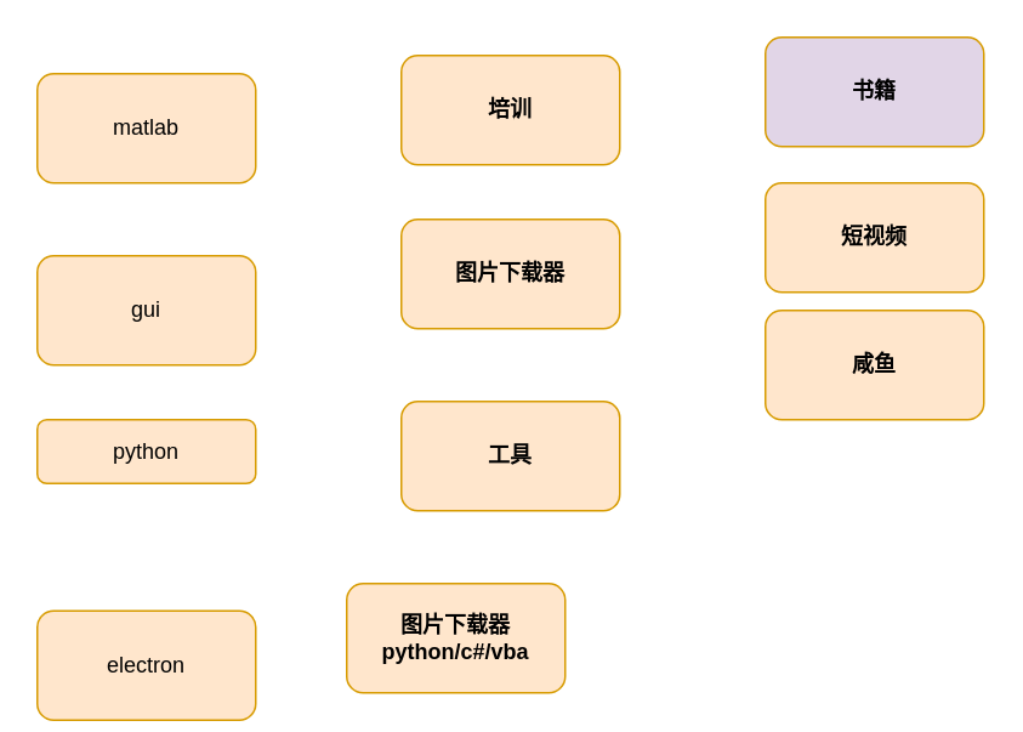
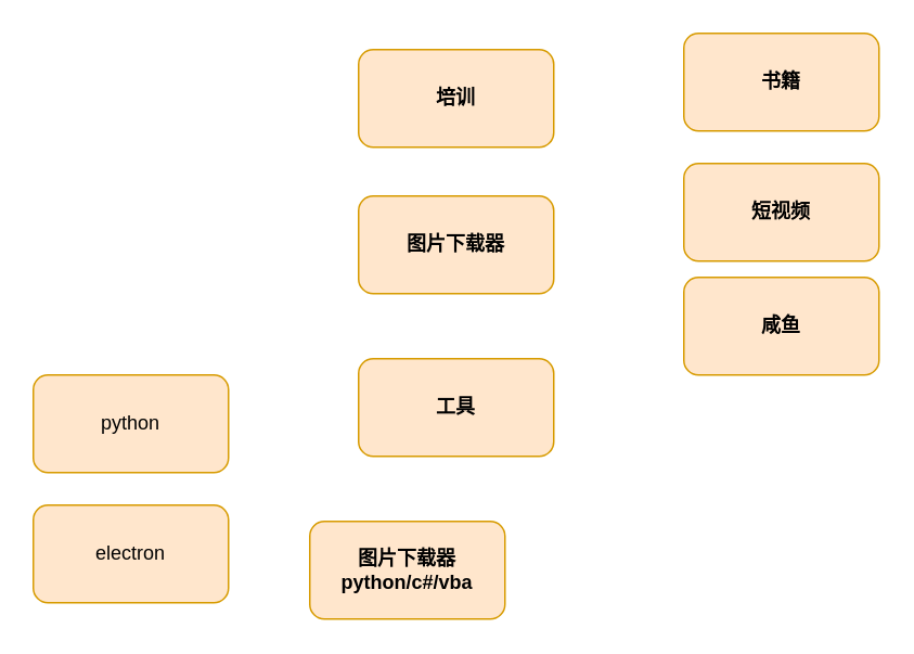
  <mxCell id="0" />
  <mxCell id="1" parent="0" />
- <mxCell id="2" value="matlab" style="rounded=1;whiteSpace=wrap;html=1;fillColor=#ffe6cc;strokeColor=#d79b00;" vertex="1" parent="1"><mxGeometry x="20" y="40" width="120" height="60" as="geometry" /></mxCell>
- <mxCell id="3" value="gui" style="rounded=1;whiteSpace=wrap;html=1;fillColor=#ffe6cc;strokeColor=#d79b00;" vertex="1" parent="1"><mxGeometry x="20" y="140" width="120" height="60" as="geometry" /></mxCell>
  <mxCell id="4" value="培训" style="rounded=1;whiteSpace=wrap;html=1;fillColor=#ffe6cc;strokeColor=#d79b00;fontStyle=1" vertex="1" parent="1"><mxGeometry x="220" y="30" width="120" height="60" as="geometry" /></mxCell>
  <mxCell id="5" value="图片下载器" style="rounded=1;whiteSpace=wrap;html=1;fillColor=#ffe6cc;strokeColor=#d79b00;fontStyle=1" vertex="1" parent="1"><mxGeometry x="220" y="120" width="120" height="60" as="geometry" /></mxCell>
- <mxCell id="6" value="书籍" style="rounded=1;whiteSpace=wrap;html=1;fillColor=#e1d5e7;strokeColor=#d79b00;fontStyle=1;" vertex="1" parent="1"><mxGeometry x="420" y="20" width="120" height="60" as="geometry" /></mxCell>
+ <mxCell id="6" value="书籍" style="rounded=1;whiteSpace=wrap;html=1;fillColor=#ffe6cc;strokeColor=#d79b00;fontStyle=1" vertex="1" parent="1"><mxGeometry x="420" y="20" width="120" height="60" as="geometry" /></mxCell>
  <mxCell id="7" value="短视频" style="rounded=1;whiteSpace=wrap;html=1;fillColor=#ffe6cc;strokeColor=#d79b00;fontStyle=1" vertex="1" parent="1"><mxGeometry x="420" y="100" width="120" height="60" as="geometry" /></mxCell>
  <mxCell id="8" value="咸鱼" style="rounded=1;whiteSpace=wrap;html=1;fillColor=#ffe6cc;strokeColor=#d79b00;fontStyle=1" vertex="1" parent="1"><mxGeometry x="420" y="170" width="120" height="60" as="geometry" /></mxCell>
  <mxCell id="9" value="工具" style="rounded=1;whiteSpace=wrap;html=1;fillColor=#ffe6cc;strokeColor=#d79b00;fontStyle=1" vertex="1" parent="1"><mxGeometry x="220" y="220" width="120" height="60" as="geometry" /></mxCell>
  <mxCell id="10" value="图片下载器&lt;br&gt;python/c#/vba" style="rounded=1;whiteSpace=wrap;html=1;fillColor=#ffe6cc;strokeColor=#d79b00;fontStyle=1" vertex="1" parent="1"><mxGeometry x="190" y="320" width="120" height="60" as="geometry" /></mxCell>
- <mxCell id="11" value="python" style="rounded=1;whiteSpace=wrap;html=1;fillColor=#ffe6cc;strokeColor=#d79b00;" vertex="1" parent="1"><mxGeometry x="20" y="230" width="120" height="35" as="geometry" /></mxCell>
- <mxCell id="12" value="electron" style="rounded=1;whiteSpace=wrap;html=1;fillColor=#ffe6cc;strokeColor=#d79b00;" vertex="1" parent="1"><mxGeometry x="20" y="335" width="120" height="60" as="geometry" /></mxCell>
+ <mxCell id="11" value="python" style="rounded=1;whiteSpace=wrap;html=1;fillColor=#ffe6cc;strokeColor=#d79b00;" vertex="1" parent="1"><mxGeometry x="20" y="230" width="120" height="60" as="geometry" /></mxCell>
+ <mxCell id="12" value="electron" style="rounded=1;whiteSpace=wrap;html=1;fillColor=#ffe6cc;strokeColor=#d79b00;" vertex="1" parent="1"><mxGeometry x="20" y="310" width="120" height="60" as="geometry" /></mxCell>
